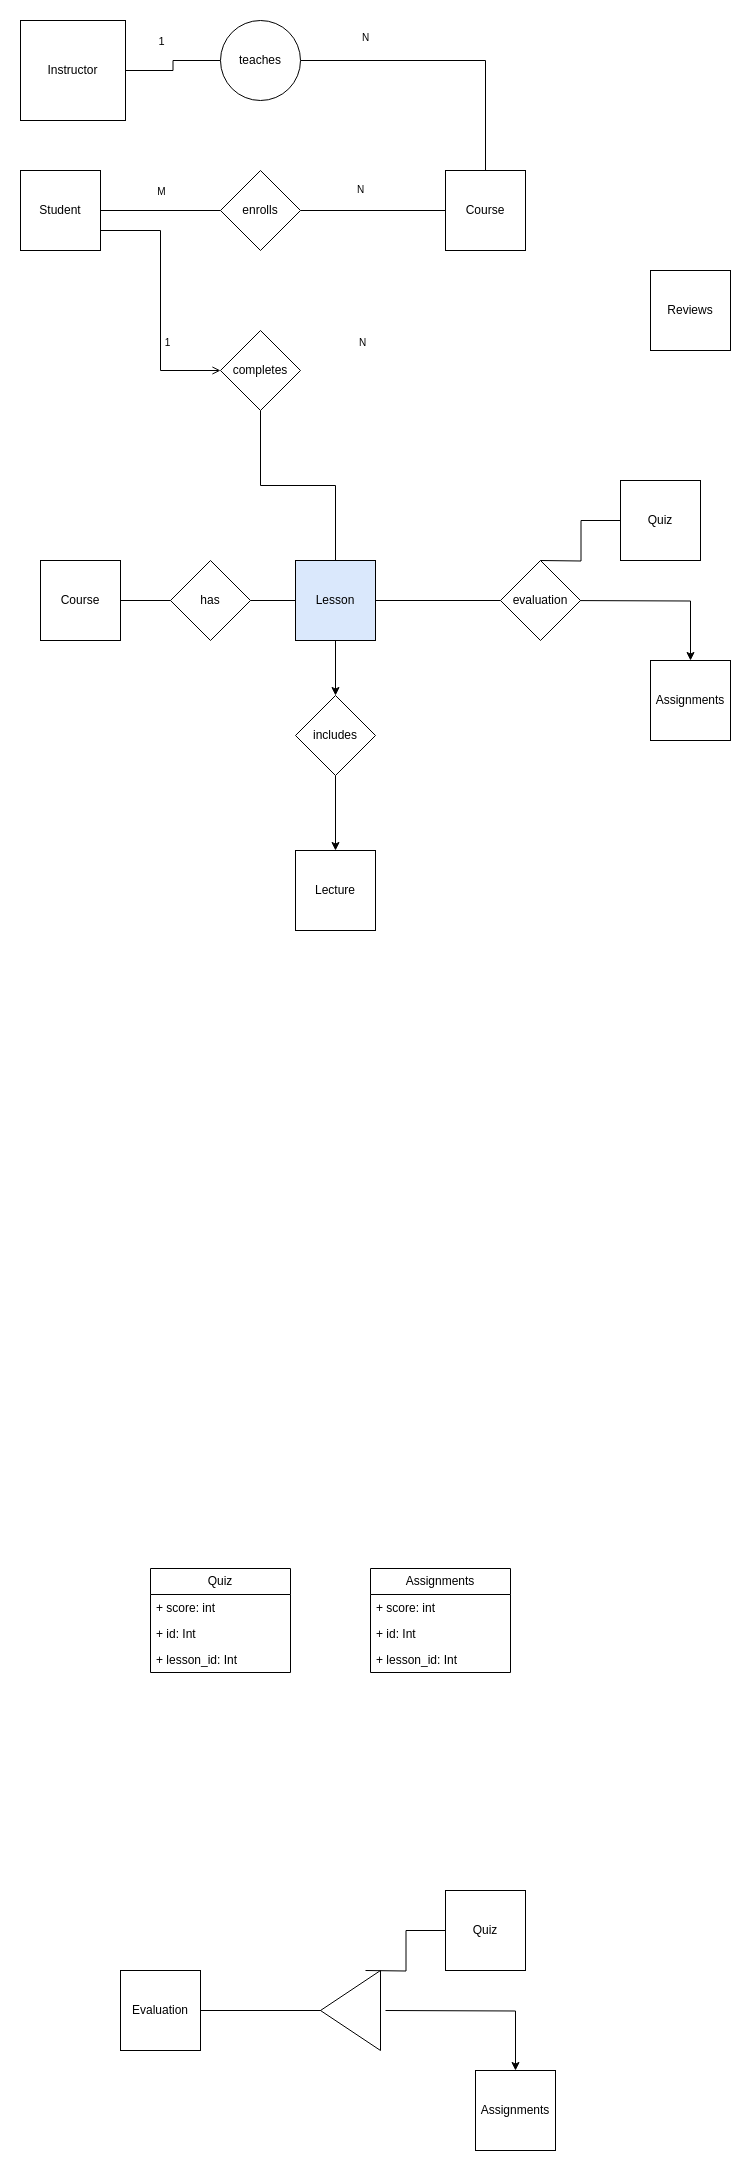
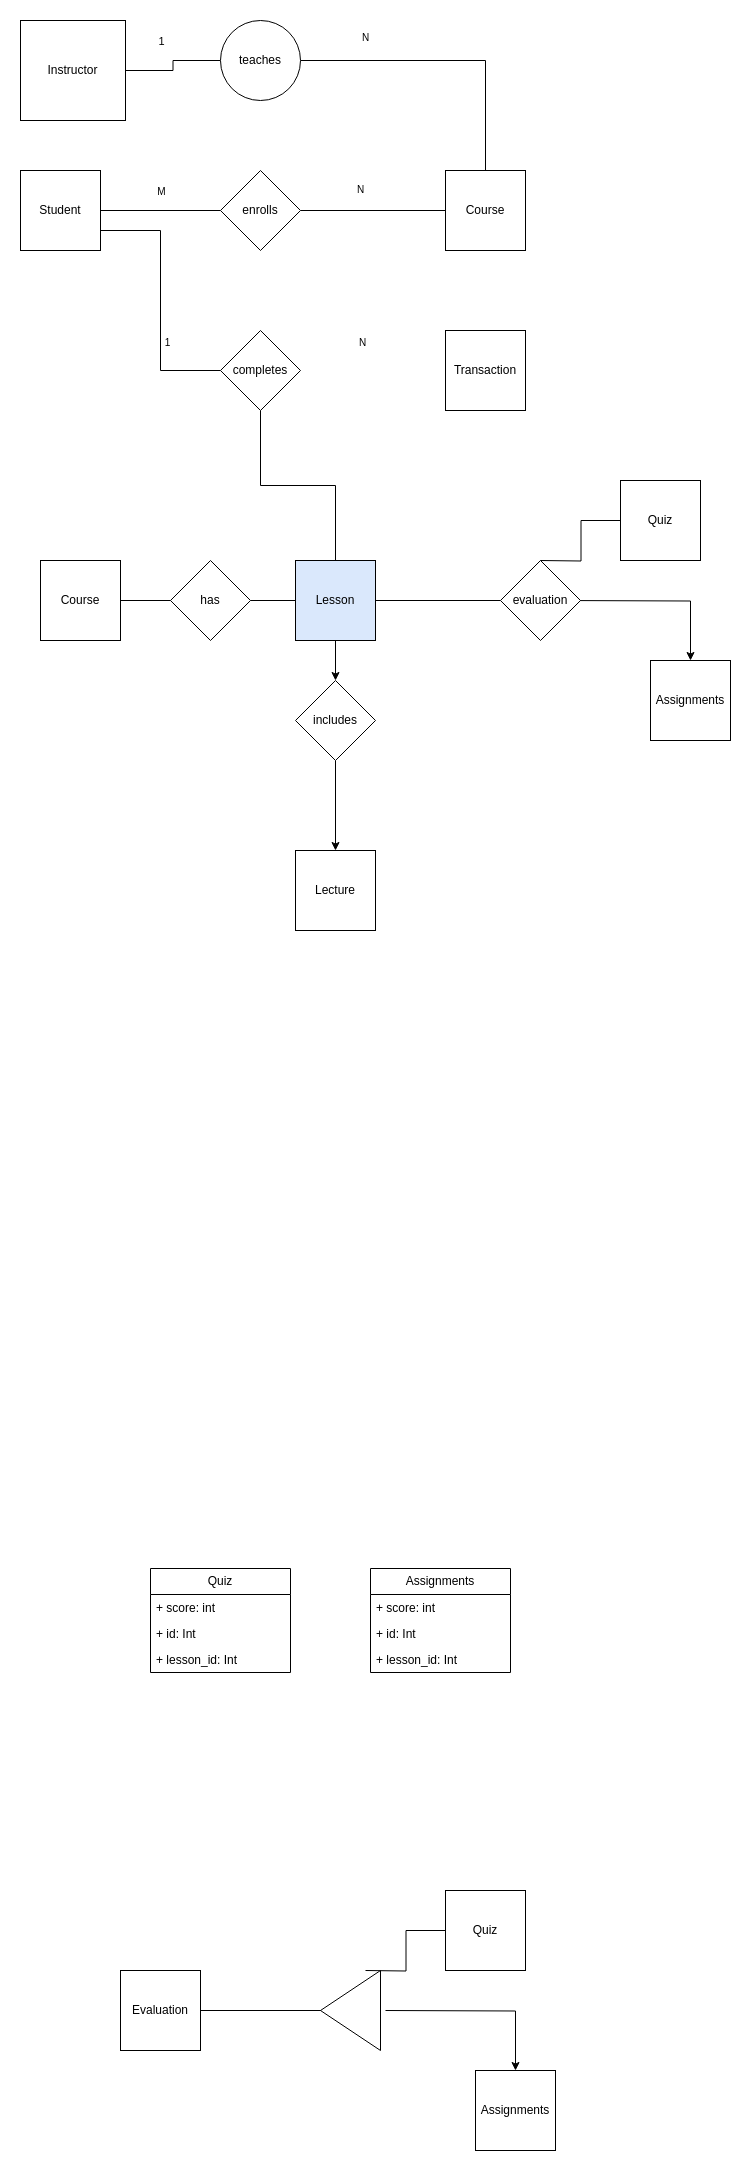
  <mxCell id="0" />
  <mxCell id="1" parent="0" />
  <mxCell id="2" style="edgeStyle=orthogonalEdgeStyle;rounded=0;orthogonalLoop=1;jettySize=auto;html=1;entryX=0;entryY=0.5;entryDx=0;entryDy=0;endArrow=none;endFill=0;" parent="1" source="3" target="20" edge="1"><mxGeometry relative="1" as="geometry" /></mxCell>
  <mxCell id="3" value="Instructor" style="whiteSpace=wrap;html=1;aspect=fixed;" parent="1" vertex="1"><mxGeometry x="20" y="20" width="105" height="100" as="geometry" /></mxCell>
  <mxCell id="4" style="edgeStyle=orthogonalEdgeStyle;rounded=0;orthogonalLoop=1;jettySize=auto;html=1;endArrow=none;endFill=0;" parent="1" source="6" target="22" edge="1"><mxGeometry relative="1" as="geometry" /></mxCell>
  <mxCell id="5" value="&lt;font size=&quot;1&quot;&gt;M&lt;br&gt;&lt;/font&gt;" style="edgeLabel;html=1;align=center;verticalAlign=middle;resizable=0;points=[];" parent="4" vertex="1" connectable="0"><mxGeometry x="-0.017" y="9" relative="1" as="geometry"><mxPoint x="1" y="-11" as="offset" /></mxGeometry></mxCell>
  <mxCell id="6" value="Student" style="whiteSpace=wrap;html=1;aspect=fixed;" parent="1" vertex="1"><mxGeometry x="20" y="170" width="80" height="80" as="geometry" /></mxCell>
- <mxCell id="7" value="Reviews" style="whiteSpace=wrap;html=1;aspect=fixed;" parent="1" vertex="1"><mxGeometry x="650" y="270" width="80" height="80" as="geometry" /></mxCell>
  <mxCell id="8" value="has" style="rhombus;whiteSpace=wrap;html=1;" parent="1" vertex="1"><mxGeometry x="170" y="560" width="80" height="80" as="geometry" /></mxCell>
  <mxCell id="9" value="Quiz" style="whiteSpace=wrap;html=1;aspect=fixed;" parent="1" vertex="1"><mxGeometry x="620" y="480" width="80" height="80" as="geometry" /></mxCell>
  <mxCell id="10" value="Assignments" style="whiteSpace=wrap;html=1;aspect=fixed;" parent="1" vertex="1"><mxGeometry x="650" y="660" width="80" height="80" as="geometry" /></mxCell>
  <mxCell id="11" style="edgeStyle=orthogonalEdgeStyle;rounded=0;orthogonalLoop=1;jettySize=auto;html=1;endArrow=none;endFill=0;" parent="1" source="12" target="8" edge="1"><mxGeometry relative="1" as="geometry" /></mxCell>
  <mxCell id="12" value="Course" style="whiteSpace=wrap;html=1;aspect=fixed;" parent="1" vertex="1"><mxGeometry x="40" y="560" width="80" height="80" as="geometry" /></mxCell>
  <mxCell id="13" value="" style="edgeStyle=orthogonalEdgeStyle;rounded=0;orthogonalLoop=1;jettySize=auto;html=1;endArrow=none;endFill=0;" parent="1" source="8" target="16" edge="1"><mxGeometry relative="1" as="geometry"><mxPoint x="540" y="600" as="targetPoint" /><mxPoint x="300" y="600" as="sourcePoint" /></mxGeometry></mxCell>
  <mxCell id="14" style="edgeStyle=orthogonalEdgeStyle;rounded=0;orthogonalLoop=1;jettySize=auto;html=1;entryX=1;entryY=0.5;entryDx=0;entryDy=0;endArrow=none;endFill=0;" parent="1" source="16" edge="1"><mxGeometry relative="1" as="geometry"><mxPoint x="500" y="600" as="targetPoint" /></mxGeometry></mxCell>
  <mxCell id="15" style="edgeStyle=orthogonalEdgeStyle;rounded=0;orthogonalLoop=1;jettySize=auto;html=1;" edge="1" parent="1" source="16" target="50"><mxGeometry relative="1" as="geometry" /></mxCell>
  <mxCell id="16" value="Lesson" style="whiteSpace=wrap;html=1;aspect=fixed;fillColor=#dae8fc;" parent="1" vertex="1"><mxGeometry x="295" y="560" width="80" height="80" as="geometry" /></mxCell>
  <mxCell id="17" style="edgeStyle=orthogonalEdgeStyle;rounded=0;orthogonalLoop=1;jettySize=auto;html=1;exitX=0;exitY=0.5;exitDx=0;exitDy=0;entryX=0.5;entryY=0;entryDx=0;entryDy=0;" parent="1" target="10" edge="1"><mxGeometry relative="1" as="geometry"><mxPoint x="560" y="600" as="sourcePoint" /></mxGeometry></mxCell>
  <mxCell id="18" style="edgeStyle=orthogonalEdgeStyle;rounded=0;orthogonalLoop=1;jettySize=auto;html=1;exitX=0.5;exitY=0;exitDx=0;exitDy=0;endArrow=none;endFill=0;" parent="1" target="9" edge="1"><mxGeometry relative="1" as="geometry"><mxPoint x="540" y="560" as="sourcePoint" /></mxGeometry></mxCell>
  <mxCell id="19" style="edgeStyle=orthogonalEdgeStyle;rounded=0;orthogonalLoop=1;jettySize=auto;html=1;exitX=1;exitY=0.5;exitDx=0;exitDy=0;endArrow=none;endFill=0;" parent="1" source="20" target="23" edge="1"><mxGeometry relative="1" as="geometry"><mxPoint x="445" y="60" as="targetPoint" /></mxGeometry></mxCell>
  <mxCell id="20" value="teaches" style="ellipse;whiteSpace=wrap;html=1;" parent="1" vertex="1"><mxGeometry x="220" y="20" width="80" height="80" as="geometry" /></mxCell>
  <mxCell id="21" style="edgeStyle=orthogonalEdgeStyle;rounded=0;orthogonalLoop=1;jettySize=auto;html=1;entryX=0;entryY=0.5;entryDx=0;entryDy=0;endArrow=none;endFill=0;verticalAlign=top;" parent="1" source="22" target="23" edge="1"><mxGeometry relative="1" as="geometry" /></mxCell>
  <mxCell id="22" value="enrolls" style="rhombus;whiteSpace=wrap;html=1;" parent="1" vertex="1"><mxGeometry x="220" y="170" width="80" height="80" as="geometry" /></mxCell>
  <mxCell id="23" value="Course" style="whiteSpace=wrap;html=1;aspect=fixed;" parent="1" vertex="1"><mxGeometry x="445" y="170" width="80" height="80" as="geometry" /></mxCell>
  <mxCell id="24" value="1&lt;font size=&quot;1&quot;&gt;&lt;br&gt;&lt;/font&gt;" style="edgeLabel;html=1;align=center;verticalAlign=middle;resizable=0;points=[];" parent="1" vertex="1" connectable="0"><mxGeometry x="160" y="40" as="geometry" /></mxCell>
  <mxCell id="25" value="&lt;font size=&quot;1&quot;&gt;N&lt;br&gt;&lt;/font&gt;" style="edgeLabel;html=1;align=center;verticalAlign=middle;resizable=0;points=[];" parent="1" vertex="1" connectable="0"><mxGeometry x="360" y="30" as="geometry"><mxPoint x="4" y="6" as="offset" /></mxGeometry></mxCell>
  <mxCell id="26" value="&lt;font size=&quot;1&quot;&gt;N&lt;br&gt;&lt;/font&gt;" style="edgeLabel;html=1;align=center;verticalAlign=middle;resizable=0;points=[];" parent="1" vertex="1" connectable="0"><mxGeometry x="365" y="190" as="geometry"><mxPoint x="-6" y="-2" as="offset" /></mxGeometry></mxCell>
+ <mxCell id="27" value="Transaction" style="whiteSpace=wrap;html=1;aspect=fixed;" parent="1" vertex="1"><mxGeometry x="445" y="330" width="80" height="80" as="geometry" /></mxCell>
  <mxCell id="28" value="&lt;font size=&quot;1&quot;&gt;1&lt;br&gt;&lt;/font&gt;" style="edgeLabel;html=1;align=center;verticalAlign=middle;resizable=0;points=[];" parent="1" vertex="1" connectable="0"><mxGeometry x="250" y="250" as="geometry"><mxPoint x="-84" y="91" as="offset" /></mxGeometry></mxCell>
- <mxCell id="29" style="edgeStyle=orthogonalEdgeStyle;rounded=0;orthogonalLoop=1;jettySize=auto;html=1;exitX=1;exitY=0.75;exitDx=0;exitDy=0;entryX=0;entryY=0.5;entryDx=0;entryDy=0;endArrow=open;endFill=0;" parent="1" source="6" target="31" edge="1"><mxGeometry relative="1" as="geometry"><mxPoint x="100" y="370" as="sourcePoint" /></mxGeometry></mxCell>
+ <mxCell id="29" style="edgeStyle=orthogonalEdgeStyle;rounded=0;orthogonalLoop=1;jettySize=auto;html=1;exitX=1;exitY=0.75;exitDx=0;exitDy=0;entryX=0;entryY=0.5;entryDx=0;entryDy=0;endArrow=none;endFill=0;" parent="1" source="6" target="31" edge="1"><mxGeometry relative="1" as="geometry"><mxPoint x="100" y="370" as="sourcePoint" /></mxGeometry></mxCell>
  <mxCell id="30" style="edgeStyle=orthogonalEdgeStyle;rounded=0;orthogonalLoop=1;jettySize=auto;html=1;endArrow=none;endFill=0;" parent="1" source="31" target="16" edge="1"><mxGeometry relative="1" as="geometry" /></mxCell>
  <mxCell id="31" value="completes" style="rhombus;whiteSpace=wrap;html=1;" parent="1" vertex="1"><mxGeometry x="220" y="330" width="80" height="80" as="geometry" /></mxCell>
  <mxCell id="32" value="&lt;font size=&quot;1&quot;&gt;N&lt;br&gt;&lt;/font&gt;" style="edgeLabel;html=1;align=center;verticalAlign=middle;resizable=0;points=[];" parent="1" vertex="1" connectable="0"><mxGeometry x="445" y="250" as="geometry"><mxPoint x="-84" y="91" as="offset" /></mxGeometry></mxCell>
  <mxCell id="33" value="Quiz" style="swimlane;fontStyle=0;childLayout=stackLayout;horizontal=1;startSize=26;fillColor=none;horizontalStack=0;resizeParent=1;resizeParentMax=0;resizeLast=0;collapsible=1;marginBottom=0;whiteSpace=wrap;html=1;" vertex="1" parent="1"><mxGeometry x="150" y="1568" width="140" height="104" as="geometry" /></mxCell>
  <mxCell id="34" value="+ score: int" style="text;strokeColor=none;fillColor=none;align=left;verticalAlign=top;spacingLeft=4;spacingRight=4;overflow=hidden;rotatable=0;points=[[0,0.5],[1,0.5]];portConstraint=eastwest;whiteSpace=wrap;html=1;" vertex="1" parent="33"><mxGeometry y="26" width="140" height="26" as="geometry" /></mxCell>
  <mxCell id="35" value="+ id: Int" style="text;strokeColor=none;fillColor=none;align=left;verticalAlign=top;spacingLeft=4;spacingRight=4;overflow=hidden;rotatable=0;points=[[0,0.5],[1,0.5]];portConstraint=eastwest;whiteSpace=wrap;html=1;" vertex="1" parent="33"><mxGeometry y="52" width="140" height="26" as="geometry" /></mxCell>
  <mxCell id="36" value="+ lesson_id: Int" style="text;strokeColor=none;fillColor=none;align=left;verticalAlign=top;spacingLeft=4;spacingRight=4;overflow=hidden;rotatable=0;points=[[0,0.5],[1,0.5]];portConstraint=eastwest;whiteSpace=wrap;html=1;" vertex="1" parent="33"><mxGeometry y="78" width="140" height="26" as="geometry" /></mxCell>
  <mxCell id="37" value="Assignments" style="swimlane;fontStyle=0;childLayout=stackLayout;horizontal=1;startSize=26;fillColor=none;horizontalStack=0;resizeParent=1;resizeParentMax=0;resizeLast=0;collapsible=1;marginBottom=0;whiteSpace=wrap;html=1;" vertex="1" parent="1"><mxGeometry x="370" y="1568" width="140" height="104" as="geometry" /></mxCell>
  <mxCell id="38" value="+ score: int" style="text;strokeColor=none;fillColor=none;align=left;verticalAlign=top;spacingLeft=4;spacingRight=4;overflow=hidden;rotatable=0;points=[[0,0.5],[1,0.5]];portConstraint=eastwest;whiteSpace=wrap;html=1;" vertex="1" parent="37"><mxGeometry y="26" width="140" height="26" as="geometry" /></mxCell>
  <mxCell id="39" value="+ id: Int" style="text;strokeColor=none;fillColor=none;align=left;verticalAlign=top;spacingLeft=4;spacingRight=4;overflow=hidden;rotatable=0;points=[[0,0.5],[1,0.5]];portConstraint=eastwest;whiteSpace=wrap;html=1;" vertex="1" parent="37"><mxGeometry y="52" width="140" height="26" as="geometry" /></mxCell>
  <mxCell id="40" value="+ lesson_id: Int" style="text;strokeColor=none;fillColor=none;align=left;verticalAlign=top;spacingLeft=4;spacingRight=4;overflow=hidden;rotatable=0;points=[[0,0.5],[1,0.5]];portConstraint=eastwest;whiteSpace=wrap;html=1;" vertex="1" parent="37"><mxGeometry y="78" width="140" height="26" as="geometry" /></mxCell>
  <mxCell id="41" value="Quiz" style="whiteSpace=wrap;html=1;aspect=fixed;" vertex="1" parent="1"><mxGeometry x="445" y="1890" width="80" height="80" as="geometry" /></mxCell>
  <mxCell id="42" value="Assignments" style="whiteSpace=wrap;html=1;aspect=fixed;" vertex="1" parent="1"><mxGeometry x="475" y="2070" width="80" height="80" as="geometry" /></mxCell>
  <mxCell id="43" style="edgeStyle=orthogonalEdgeStyle;rounded=0;orthogonalLoop=1;jettySize=auto;html=1;entryX=1;entryY=0.5;entryDx=0;entryDy=0;endArrow=none;endFill=0;" edge="1" parent="1" source="44"><mxGeometry relative="1" as="geometry"><mxPoint x="325" y="2010" as="targetPoint" /></mxGeometry></mxCell>
  <mxCell id="44" value="Evaluation" style="whiteSpace=wrap;html=1;aspect=fixed;" vertex="1" parent="1"><mxGeometry x="120" y="1970" width="80" height="80" as="geometry" /></mxCell>
  <mxCell id="45" style="edgeStyle=orthogonalEdgeStyle;rounded=0;orthogonalLoop=1;jettySize=auto;html=1;exitX=0;exitY=0.5;exitDx=0;exitDy=0;entryX=0.5;entryY=0;entryDx=0;entryDy=0;" edge="1" parent="1" target="42"><mxGeometry relative="1" as="geometry"><mxPoint x="385" y="2010" as="sourcePoint" /></mxGeometry></mxCell>
  <mxCell id="46" style="edgeStyle=orthogonalEdgeStyle;rounded=0;orthogonalLoop=1;jettySize=auto;html=1;exitX=0.5;exitY=0;exitDx=0;exitDy=0;endArrow=none;endFill=0;" edge="1" parent="1" target="41"><mxGeometry relative="1" as="geometry"><mxPoint x="365" y="1970" as="sourcePoint" /></mxGeometry></mxCell>
  <mxCell id="47" value="" style="triangle;whiteSpace=wrap;html=1;direction=west;" vertex="1" parent="1"><mxGeometry x="320" y="1970" width="60" height="80" as="geometry" /></mxCell>
  <mxCell id="48" value="evaluation" style="rhombus;whiteSpace=wrap;html=1;" vertex="1" parent="1"><mxGeometry x="500" y="560" width="80" height="80" as="geometry" /></mxCell>
  <mxCell id="49" style="edgeStyle=orthogonalEdgeStyle;rounded=0;orthogonalLoop=1;jettySize=auto;html=1;entryX=0.5;entryY=0;entryDx=0;entryDy=0;" edge="1" parent="1" source="50" target="51"><mxGeometry relative="1" as="geometry" /></mxCell>
- <mxCell id="50" value="includes" style="rhombus;whiteSpace=wrap;html=1;" vertex="1" parent="1"><mxGeometry x="295" y="695" width="80" height="80" as="geometry" /></mxCell>
+ <mxCell id="50" value="includes" style="rhombus;whiteSpace=wrap;html=1;" vertex="1" parent="1"><mxGeometry x="295" y="680" width="80" height="80" as="geometry" /></mxCell>
  <mxCell id="51" value="Lecture" style="whiteSpace=wrap;html=1;aspect=fixed;" vertex="1" parent="1"><mxGeometry x="295" y="850" width="80" height="80" as="geometry" /></mxCell>
